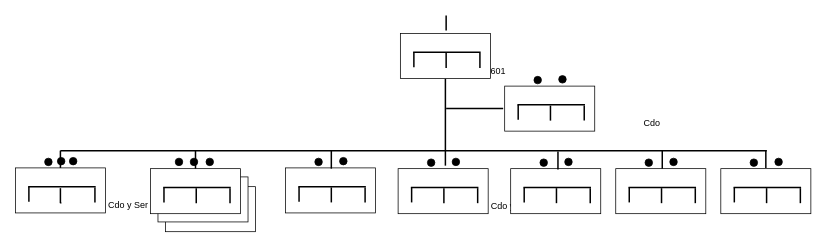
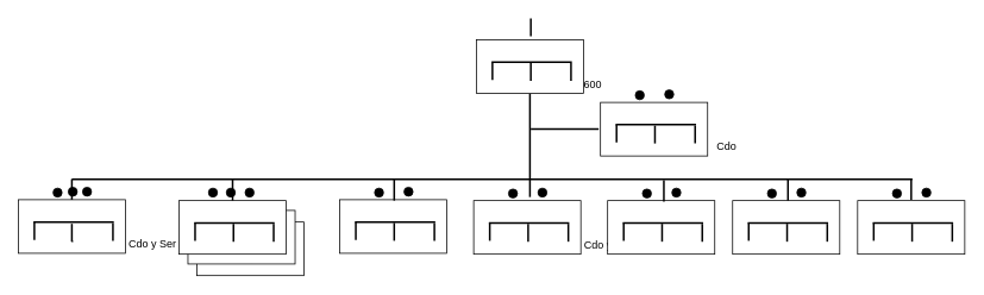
  <mxCell id="0" />
  <mxCell id="1" parent="0" />
  <mxCell id="2" value="" style="group" vertex="1" connectable="0" parent="1"><mxGeometry x="672" y="100" width="120" height="74" as="geometry" /></mxCell>
  <mxCell id="3" value="" style="group" vertex="1" connectable="0" parent="2"><mxGeometry y="14" width="120" height="60" as="geometry" /></mxCell>
  <mxCell id="4" value="" style="rounded=0;whiteSpace=wrap;html=1;" vertex="1" parent="3"><mxGeometry width="120" height="60" as="geometry" /></mxCell>
  <mxCell id="5" value="" style="endArrow=none;html=1;rounded=0;strokeColor=#000000;strokeWidth=2;" edge="1" parent="3"><mxGeometry width="50" height="50" relative="1" as="geometry"><mxPoint x="17" y="25" as="sourcePoint" /><mxPoint x="107" y="25" as="targetPoint" /><Array as="points" /></mxGeometry></mxCell>
  <mxCell id="6" value="" style="endArrow=none;html=1;rounded=0;strokeColor=#000000;strokeWidth=2;" edge="1" parent="3"><mxGeometry width="50" height="50" relative="1" as="geometry"><mxPoint x="18" y="45" as="sourcePoint" /><mxPoint x="18" y="25" as="targetPoint" /></mxGeometry></mxCell>
  <mxCell id="7" value="" style="endArrow=none;html=1;rounded=0;strokeColor=#000000;strokeWidth=2;" edge="1" parent="3"><mxGeometry width="50" height="50" relative="1" as="geometry"><mxPoint x="106" y="46" as="sourcePoint" /><mxPoint x="106" y="26" as="targetPoint" /></mxGeometry></mxCell>
  <mxCell id="8" value="" style="endArrow=none;html=1;rounded=0;strokeColor=#000000;strokeWidth=2;" edge="1" parent="3"><mxGeometry width="50" height="50" relative="1" as="geometry"><mxPoint x="61" y="46" as="sourcePoint" /><mxPoint x="61" y="26" as="targetPoint" /></mxGeometry></mxCell>
  <mxCell id="9" value="" style="ellipse;whiteSpace=wrap;html=1;aspect=fixed;fillColor=#000000;" vertex="1" parent="2"><mxGeometry x="72" width="10" height="10" as="geometry" /></mxCell>
  <mxCell id="10" value="" style="ellipse;whiteSpace=wrap;html=1;aspect=fixed;fillColor=#000000;" vertex="1" parent="2"><mxGeometry x="39" y="1" width="10" height="10" as="geometry" /></mxCell>
- <mxCell id="11" value="Cdo" style="text;html=1;align=center;verticalAlign=middle;resizable=0;points=[];autosize=1;strokeColor=none;fillColor=none;" vertex="1" parent="1"><mxGeometry x="848" y="154" width="40" height="20" as="geometry" /></mxCell>
+ <mxCell id="11" value="Cdo" style="text;html=1;align=center;verticalAlign=middle;resizable=0;points=[];autosize=1;strokeColor=none;fillColor=none;" vertex="1" parent="1"><mxGeometry x="793" y="154" width="40" height="20" as="geometry" /></mxCell>
  <mxCell id="12" value="" style="endArrow=none;html=1;rounded=0;strokeColor=#000000;strokeWidth=2;entryX=0;entryY=0.5;entryDx=0;entryDy=0;" edge="1" parent="1"><mxGeometry width="50" height="50" relative="1" as="geometry"><mxPoint x="594" y="144" as="sourcePoint" /><mxPoint x="670" y="144" as="targetPoint" /></mxGeometry></mxCell>
  <mxCell id="13" value="" style="endArrow=none;html=1;rounded=0;strokeColor=#000000;strokeWidth=2;entryX=0.5;entryY=1;entryDx=0;entryDy=0;" edge="1" parent="1" target="105"><mxGeometry width="50" height="50" relative="1" as="geometry"><mxPoint x="593" y="220" as="sourcePoint" /><mxPoint x="690" y="40" as="targetPoint" /></mxGeometry></mxCell>
  <mxCell id="14" value="" style="group" vertex="1" connectable="0" parent="1"><mxGeometry x="20" y="209" width="185" height="74" as="geometry" /></mxCell>
  <mxCell id="15" value="Cdo y Ser" style="text;html=1;align=center;verticalAlign=middle;resizable=0;points=[];autosize=1;strokeColor=none;fillColor=none;" vertex="1" parent="14"><mxGeometry x="115" y="54" width="70" height="20" as="geometry" /></mxCell>
  <mxCell id="16" value="" style="group" vertex="1" connectable="0" parent="14"><mxGeometry width="120" height="74" as="geometry" /></mxCell>
  <mxCell id="17" value="" style="group" vertex="1" connectable="0" parent="16"><mxGeometry width="120" height="74" as="geometry" /></mxCell>
  <mxCell id="18" value="" style="group" vertex="1" connectable="0" parent="17"><mxGeometry y="14" width="120" height="60" as="geometry" /></mxCell>
  <mxCell id="19" value="" style="rounded=0;whiteSpace=wrap;html=1;" vertex="1" parent="18"><mxGeometry width="120" height="60" as="geometry" /></mxCell>
  <mxCell id="20" value="" style="endArrow=none;html=1;rounded=0;strokeColor=#000000;strokeWidth=2;" edge="1" parent="18"><mxGeometry width="50" height="50" relative="1" as="geometry"><mxPoint x="17" y="25" as="sourcePoint" /><mxPoint x="107" y="25" as="targetPoint" /><Array as="points" /></mxGeometry></mxCell>
  <mxCell id="21" value="" style="endArrow=none;html=1;rounded=0;strokeColor=#000000;strokeWidth=2;" edge="1" parent="18"><mxGeometry width="50" height="50" relative="1" as="geometry"><mxPoint x="18" y="45" as="sourcePoint" /><mxPoint x="18" y="25" as="targetPoint" /></mxGeometry></mxCell>
  <mxCell id="22" value="" style="endArrow=none;html=1;rounded=0;strokeColor=#000000;strokeWidth=2;" edge="1" parent="18"><mxGeometry width="50" height="50" relative="1" as="geometry"><mxPoint x="106" y="46" as="sourcePoint" /><mxPoint x="106" y="26" as="targetPoint" /></mxGeometry></mxCell>
  <mxCell id="23" value="" style="endArrow=none;html=1;rounded=0;strokeColor=#000000;strokeWidth=2;" edge="1" parent="18"><mxGeometry width="50" height="50" relative="1" as="geometry"><mxPoint x="61" y="46" as="sourcePoint" /><mxPoint x="60" y="47" as="targetPoint" /></mxGeometry></mxCell>
  <mxCell id="24" value="" style="ellipse;whiteSpace=wrap;html=1;aspect=fixed;fillColor=#000000;" vertex="1" parent="17"><mxGeometry x="72" width="10" height="10" as="geometry" /></mxCell>
  <mxCell id="25" value="" style="ellipse;whiteSpace=wrap;html=1;aspect=fixed;fillColor=#000000;" vertex="1" parent="17"><mxGeometry x="39" y="1" width="10" height="10" as="geometry" /></mxCell>
  <mxCell id="26" value="" style="ellipse;whiteSpace=wrap;html=1;aspect=fixed;fillColor=#000000;" vertex="1" parent="16"><mxGeometry x="56" width="10" height="10" as="geometry" /></mxCell>
  <mxCell id="27" value="" style="group" vertex="1" connectable="0" parent="1"><mxGeometry x="220" y="210" width="120" height="98" as="geometry" /></mxCell>
  <mxCell id="28" value="" style="ellipse;whiteSpace=wrap;html=1;aspect=fixed;fillColor=#000000;" vertex="1" parent="27"><mxGeometry x="33" width="10" height="10" as="geometry" /></mxCell>
  <mxCell id="29" value="" style="group" vertex="1" connectable="0" parent="27"><mxGeometry width="120" height="98" as="geometry" /></mxCell>
  <mxCell id="30" value="" style="ellipse;whiteSpace=wrap;html=1;aspect=fixed;fillColor=#000000;" vertex="1" parent="29"><mxGeometry x="13" width="10" height="10" as="geometry" /></mxCell>
  <mxCell id="31" value="" style="group" vertex="1" connectable="0" parent="29"><mxGeometry width="120" height="98" as="geometry" /></mxCell>
  <mxCell id="32" value="" style="group" vertex="1" connectable="0" parent="31"><mxGeometry y="24" width="120" height="74" as="geometry" /></mxCell>
  <mxCell id="33" value="" style="group" vertex="1" connectable="0" parent="32"><mxGeometry width="120" height="74" as="geometry" /></mxCell>
  <mxCell id="34" value="" style="group" vertex="1" connectable="0" parent="33"><mxGeometry y="14" width="120" height="60" as="geometry" /></mxCell>
  <mxCell id="35" value="" style="group" vertex="1" connectable="0" parent="34"><mxGeometry width="120" height="60" as="geometry" /></mxCell>
  <mxCell id="36" value="" style="rounded=0;whiteSpace=wrap;html=1;" vertex="1" parent="35"><mxGeometry width="120" height="60" as="geometry" /></mxCell>
  <mxCell id="37" value="" style="endArrow=none;html=1;rounded=0;strokeColor=#000000;strokeWidth=2;" edge="1" parent="35"><mxGeometry width="50" height="50" relative="1" as="geometry"><mxPoint x="17" y="25" as="sourcePoint" /><mxPoint x="107" y="25" as="targetPoint" /><Array as="points" /></mxGeometry></mxCell>
  <mxCell id="38" value="" style="endArrow=none;html=1;rounded=0;strokeColor=#000000;strokeWidth=2;" edge="1" parent="35"><mxGeometry width="50" height="50" relative="1" as="geometry"><mxPoint x="18" y="45" as="sourcePoint" /><mxPoint x="18" y="25" as="targetPoint" /></mxGeometry></mxCell>
  <mxCell id="39" value="" style="endArrow=none;html=1;rounded=0;strokeColor=#000000;strokeWidth=2;" edge="1" parent="35"><mxGeometry width="50" height="50" relative="1" as="geometry"><mxPoint x="106" y="46" as="sourcePoint" /><mxPoint x="106" y="26" as="targetPoint" /></mxGeometry></mxCell>
  <mxCell id="40" value="" style="endArrow=none;html=1;rounded=0;strokeColor=#000000;strokeWidth=2;" edge="1" parent="35"><mxGeometry width="50" height="50" relative="1" as="geometry"><mxPoint x="61" y="46" as="sourcePoint" /><mxPoint x="61" y="26" as="targetPoint" /></mxGeometry></mxCell>
  <mxCell id="41" value="" style="group" vertex="1" connectable="0" parent="33"><mxGeometry x="-10" y="1" width="120" height="60" as="geometry" /></mxCell>
  <mxCell id="42" value="" style="rounded=0;whiteSpace=wrap;html=1;" vertex="1" parent="41"><mxGeometry width="120" height="60" as="geometry" /></mxCell>
  <mxCell id="43" value="" style="endArrow=none;html=1;rounded=0;strokeColor=#000000;strokeWidth=2;" edge="1" parent="41"><mxGeometry width="50" height="50" relative="1" as="geometry"><mxPoint x="17" y="25" as="sourcePoint" /><mxPoint x="107" y="25" as="targetPoint" /><Array as="points" /></mxGeometry></mxCell>
  <mxCell id="44" value="" style="endArrow=none;html=1;rounded=0;strokeColor=#000000;strokeWidth=2;" edge="1" parent="41"><mxGeometry width="50" height="50" relative="1" as="geometry"><mxPoint x="18" y="45" as="sourcePoint" /><mxPoint x="18" y="25" as="targetPoint" /></mxGeometry></mxCell>
  <mxCell id="45" value="" style="endArrow=none;html=1;rounded=0;strokeColor=#000000;strokeWidth=2;" edge="1" parent="41"><mxGeometry width="50" height="50" relative="1" as="geometry"><mxPoint x="106" y="46" as="sourcePoint" /><mxPoint x="106" y="26" as="targetPoint" /></mxGeometry></mxCell>
  <mxCell id="46" value="" style="endArrow=none;html=1;rounded=0;strokeColor=#000000;strokeWidth=2;" edge="1" parent="41"><mxGeometry width="50" height="50" relative="1" as="geometry"><mxPoint x="61" y="46" as="sourcePoint" /><mxPoint x="61" y="26" as="targetPoint" /></mxGeometry></mxCell>
  <mxCell id="47" value="" style="group" vertex="1" connectable="0" parent="41"><mxGeometry x="-10" y="-11" width="120" height="60" as="geometry" /></mxCell>
  <mxCell id="48" value="" style="rounded=0;whiteSpace=wrap;html=1;" vertex="1" parent="47"><mxGeometry width="120" height="60" as="geometry" /></mxCell>
  <mxCell id="49" value="" style="endArrow=none;html=1;rounded=0;strokeColor=#000000;strokeWidth=2;" edge="1" parent="47"><mxGeometry width="50" height="50" relative="1" as="geometry"><mxPoint x="17" y="25" as="sourcePoint" /><mxPoint x="107" y="25" as="targetPoint" /><Array as="points" /></mxGeometry></mxCell>
  <mxCell id="50" value="" style="endArrow=none;html=1;rounded=0;strokeColor=#000000;strokeWidth=2;" edge="1" parent="47"><mxGeometry width="50" height="50" relative="1" as="geometry"><mxPoint x="18" y="45" as="sourcePoint" /><mxPoint x="18" y="25" as="targetPoint" /></mxGeometry></mxCell>
  <mxCell id="51" value="" style="endArrow=none;html=1;rounded=0;strokeColor=#000000;strokeWidth=2;" edge="1" parent="47"><mxGeometry width="50" height="50" relative="1" as="geometry"><mxPoint x="106" y="46" as="sourcePoint" /><mxPoint x="106" y="26" as="targetPoint" /></mxGeometry></mxCell>
  <mxCell id="52" value="" style="endArrow=none;html=1;rounded=0;strokeColor=#000000;strokeWidth=2;" edge="1" parent="47"><mxGeometry width="50" height="50" relative="1" as="geometry"><mxPoint x="61" y="46" as="sourcePoint" /><mxPoint x="61" y="26" as="targetPoint" /></mxGeometry></mxCell>
  <mxCell id="53" value="" style="ellipse;whiteSpace=wrap;html=1;aspect=fixed;fillColor=#000000;" vertex="1" parent="31"><mxGeometry x="54" width="10" height="10" as="geometry" /></mxCell>
  <mxCell id="54" value="" style="group" vertex="1" connectable="0" parent="1"><mxGeometry x="530" y="210" width="185" height="74" as="geometry" /></mxCell>
  <mxCell id="55" value="Cdo y Ser" style="text;html=1;align=center;verticalAlign=middle;resizable=0;points=[];autosize=1;strokeColor=none;fillColor=none;" vertex="1" parent="54"><mxGeometry x="115" y="54" width="70" height="20" as="geometry" /></mxCell>
  <mxCell id="56" value="" style="group" vertex="1" connectable="0" parent="54"><mxGeometry width="120" height="74" as="geometry" /></mxCell>
  <mxCell id="57" value="" style="group" vertex="1" connectable="0" parent="56"><mxGeometry width="120" height="74" as="geometry" /></mxCell>
  <mxCell id="58" value="" style="group" vertex="1" connectable="0" parent="57"><mxGeometry y="14" width="120" height="60" as="geometry" /></mxCell>
  <mxCell id="59" value="" style="rounded=0;whiteSpace=wrap;html=1;" vertex="1" parent="58"><mxGeometry width="120" height="60" as="geometry" /></mxCell>
  <mxCell id="60" value="" style="endArrow=none;html=1;rounded=0;strokeColor=#000000;strokeWidth=2;" edge="1" parent="58"><mxGeometry width="50" height="50" relative="1" as="geometry"><mxPoint x="17" y="25" as="sourcePoint" /><mxPoint x="107" y="25" as="targetPoint" /><Array as="points" /></mxGeometry></mxCell>
  <mxCell id="61" value="" style="endArrow=none;html=1;rounded=0;strokeColor=#000000;strokeWidth=2;" edge="1" parent="58"><mxGeometry width="50" height="50" relative="1" as="geometry"><mxPoint x="18" y="45" as="sourcePoint" /><mxPoint x="18" y="25" as="targetPoint" /></mxGeometry></mxCell>
  <mxCell id="62" value="" style="endArrow=none;html=1;rounded=0;strokeColor=#000000;strokeWidth=2;" edge="1" parent="58"><mxGeometry width="50" height="50" relative="1" as="geometry"><mxPoint x="106" y="46" as="sourcePoint" /><mxPoint x="106" y="26" as="targetPoint" /></mxGeometry></mxCell>
  <mxCell id="63" value="" style="endArrow=none;html=1;rounded=0;strokeColor=#000000;strokeWidth=2;" edge="1" parent="58"><mxGeometry width="50" height="50" relative="1" as="geometry"><mxPoint x="61" y="46" as="sourcePoint" /><mxPoint x="61" y="26" as="targetPoint" /></mxGeometry></mxCell>
  <mxCell id="64" value="" style="ellipse;whiteSpace=wrap;html=1;aspect=fixed;fillColor=#000000;" vertex="1" parent="57"><mxGeometry x="72" width="10" height="10" as="geometry" /></mxCell>
  <mxCell id="65" value="" style="ellipse;whiteSpace=wrap;html=1;aspect=fixed;fillColor=#000000;" vertex="1" parent="57"><mxGeometry x="39" y="1" width="10" height="10" as="geometry" /></mxCell>
  <mxCell id="66" value="" style="group" vertex="1" connectable="0" parent="1"><mxGeometry x="680" y="210" width="120" height="74" as="geometry" /></mxCell>
  <mxCell id="67" value="" style="group" vertex="1" connectable="0" parent="66"><mxGeometry width="120" height="74" as="geometry" /></mxCell>
  <mxCell id="68" value="" style="group" vertex="1" connectable="0" parent="67"><mxGeometry y="14" width="120" height="60" as="geometry" /></mxCell>
  <mxCell id="69" value="" style="rounded=0;whiteSpace=wrap;html=1;" vertex="1" parent="68"><mxGeometry width="120" height="60" as="geometry" /></mxCell>
  <mxCell id="70" value="" style="endArrow=none;html=1;rounded=0;strokeColor=#000000;strokeWidth=2;" edge="1" parent="68"><mxGeometry width="50" height="50" relative="1" as="geometry"><mxPoint x="17" y="25" as="sourcePoint" /><mxPoint x="107" y="25" as="targetPoint" /><Array as="points" /></mxGeometry></mxCell>
  <mxCell id="71" value="" style="endArrow=none;html=1;rounded=0;strokeColor=#000000;strokeWidth=2;" edge="1" parent="68"><mxGeometry width="50" height="50" relative="1" as="geometry"><mxPoint x="18" y="45" as="sourcePoint" /><mxPoint x="18" y="25" as="targetPoint" /></mxGeometry></mxCell>
  <mxCell id="72" value="" style="endArrow=none;html=1;rounded=0;strokeColor=#000000;strokeWidth=2;" edge="1" parent="68"><mxGeometry width="50" height="50" relative="1" as="geometry"><mxPoint x="106" y="46" as="sourcePoint" /><mxPoint x="106" y="26" as="targetPoint" /></mxGeometry></mxCell>
  <mxCell id="73" value="" style="endArrow=none;html=1;rounded=0;strokeColor=#000000;strokeWidth=2;" edge="1" parent="68"><mxGeometry width="50" height="50" relative="1" as="geometry"><mxPoint x="61" y="46" as="sourcePoint" /><mxPoint x="61" y="26" as="targetPoint" /></mxGeometry></mxCell>
  <mxCell id="74" value="" style="ellipse;whiteSpace=wrap;html=1;aspect=fixed;fillColor=#000000;" vertex="1" parent="67"><mxGeometry x="72" width="10" height="10" as="geometry" /></mxCell>
  <mxCell id="75" value="" style="ellipse;whiteSpace=wrap;html=1;aspect=fixed;fillColor=#000000;" vertex="1" parent="67"><mxGeometry x="39" y="1" width="10" height="10" as="geometry" /></mxCell>
  <mxCell id="76" value="" style="group" vertex="1" connectable="0" parent="1"><mxGeometry x="380" y="209" width="120" height="74" as="geometry" /></mxCell>
  <mxCell id="77" value="" style="group" vertex="1" connectable="0" parent="76"><mxGeometry width="120" height="74" as="geometry" /></mxCell>
  <mxCell id="78" value="" style="group" vertex="1" connectable="0" parent="77"><mxGeometry y="14" width="120" height="60" as="geometry" /></mxCell>
  <mxCell id="79" value="" style="rounded=0;whiteSpace=wrap;html=1;" vertex="1" parent="78"><mxGeometry width="120" height="60" as="geometry" /></mxCell>
  <mxCell id="80" value="" style="endArrow=none;html=1;rounded=0;strokeColor=#000000;strokeWidth=2;" edge="1" parent="78"><mxGeometry width="50" height="50" relative="1" as="geometry"><mxPoint x="17" y="25" as="sourcePoint" /><mxPoint x="107" y="25" as="targetPoint" /><Array as="points" /></mxGeometry></mxCell>
  <mxCell id="81" value="" style="endArrow=none;html=1;rounded=0;strokeColor=#000000;strokeWidth=2;" edge="1" parent="78"><mxGeometry width="50" height="50" relative="1" as="geometry"><mxPoint x="18" y="45" as="sourcePoint" /><mxPoint x="18" y="25" as="targetPoint" /></mxGeometry></mxCell>
  <mxCell id="82" value="" style="endArrow=none;html=1;rounded=0;strokeColor=#000000;strokeWidth=2;" edge="1" parent="78"><mxGeometry width="50" height="50" relative="1" as="geometry"><mxPoint x="106" y="46" as="sourcePoint" /><mxPoint x="106" y="26" as="targetPoint" /></mxGeometry></mxCell>
  <mxCell id="83" value="" style="endArrow=none;html=1;rounded=0;strokeColor=#000000;strokeWidth=2;" edge="1" parent="78"><mxGeometry width="50" height="50" relative="1" as="geometry"><mxPoint x="61" y="46" as="sourcePoint" /><mxPoint x="61" y="26" as="targetPoint" /></mxGeometry></mxCell>
  <mxCell id="84" value="" style="ellipse;whiteSpace=wrap;html=1;aspect=fixed;fillColor=#000000;" vertex="1" parent="77"><mxGeometry x="72" width="10" height="10" as="geometry" /></mxCell>
  <mxCell id="85" value="" style="ellipse;whiteSpace=wrap;html=1;aspect=fixed;fillColor=#000000;" vertex="1" parent="77"><mxGeometry x="39" y="1" width="10" height="10" as="geometry" /></mxCell>
  <mxCell id="86" value="" style="group" vertex="1" connectable="0" parent="1"><mxGeometry x="820" y="210" width="120" height="74" as="geometry" /></mxCell>
  <mxCell id="87" value="" style="group" vertex="1" connectable="0" parent="86"><mxGeometry y="14" width="120" height="60" as="geometry" /></mxCell>
  <mxCell id="88" value="" style="rounded=0;whiteSpace=wrap;html=1;" vertex="1" parent="87"><mxGeometry width="120" height="60" as="geometry" /></mxCell>
  <mxCell id="89" value="" style="endArrow=none;html=1;rounded=0;strokeColor=#000000;strokeWidth=2;" edge="1" parent="87"><mxGeometry width="50" height="50" relative="1" as="geometry"><mxPoint x="17" y="25" as="sourcePoint" /><mxPoint x="107" y="25" as="targetPoint" /><Array as="points" /></mxGeometry></mxCell>
  <mxCell id="90" value="" style="endArrow=none;html=1;rounded=0;strokeColor=#000000;strokeWidth=2;" edge="1" parent="87"><mxGeometry width="50" height="50" relative="1" as="geometry"><mxPoint x="18" y="45" as="sourcePoint" /><mxPoint x="18" y="25" as="targetPoint" /></mxGeometry></mxCell>
  <mxCell id="91" value="" style="endArrow=none;html=1;rounded=0;strokeColor=#000000;strokeWidth=2;" edge="1" parent="87"><mxGeometry width="50" height="50" relative="1" as="geometry"><mxPoint x="106" y="46" as="sourcePoint" /><mxPoint x="106" y="26" as="targetPoint" /></mxGeometry></mxCell>
  <mxCell id="92" value="" style="endArrow=none;html=1;rounded=0;strokeColor=#000000;strokeWidth=2;" edge="1" parent="87"><mxGeometry width="50" height="50" relative="1" as="geometry"><mxPoint x="61" y="46" as="sourcePoint" /><mxPoint x="61" y="26" as="targetPoint" /></mxGeometry></mxCell>
  <mxCell id="93" value="" style="ellipse;whiteSpace=wrap;html=1;aspect=fixed;fillColor=#000000;" vertex="1" parent="86"><mxGeometry x="72" width="10" height="10" as="geometry" /></mxCell>
  <mxCell id="94" value="" style="ellipse;whiteSpace=wrap;html=1;aspect=fixed;fillColor=#000000;" vertex="1" parent="86"><mxGeometry x="39" y="1" width="10" height="10" as="geometry" /></mxCell>
  <mxCell id="95" value="" style="group" vertex="1" connectable="0" parent="1"><mxGeometry x="960" y="210" width="120" height="74" as="geometry" /></mxCell>
  <mxCell id="96" value="" style="group" vertex="1" connectable="0" parent="95"><mxGeometry y="14" width="120" height="60" as="geometry" /></mxCell>
  <mxCell id="97" value="" style="rounded=0;whiteSpace=wrap;html=1;" vertex="1" parent="96"><mxGeometry width="120" height="60" as="geometry" /></mxCell>
  <mxCell id="98" value="" style="endArrow=none;html=1;rounded=0;strokeColor=#000000;strokeWidth=2;" edge="1" parent="96"><mxGeometry width="50" height="50" relative="1" as="geometry"><mxPoint x="17" y="25" as="sourcePoint" /><mxPoint x="107" y="25" as="targetPoint" /><Array as="points" /></mxGeometry></mxCell>
  <mxCell id="99" value="" style="endArrow=none;html=1;rounded=0;strokeColor=#000000;strokeWidth=2;" edge="1" parent="96"><mxGeometry width="50" height="50" relative="1" as="geometry"><mxPoint x="18" y="45" as="sourcePoint" /><mxPoint x="18" y="25" as="targetPoint" /></mxGeometry></mxCell>
  <mxCell id="100" value="" style="endArrow=none;html=1;rounded=0;strokeColor=#000000;strokeWidth=2;" edge="1" parent="96"><mxGeometry width="50" height="50" relative="1" as="geometry"><mxPoint x="106" y="46" as="sourcePoint" /><mxPoint x="106" y="26" as="targetPoint" /></mxGeometry></mxCell>
  <mxCell id="101" value="" style="endArrow=none;html=1;rounded=0;strokeColor=#000000;strokeWidth=2;" edge="1" parent="96"><mxGeometry width="50" height="50" relative="1" as="geometry"><mxPoint x="61" y="46" as="sourcePoint" /><mxPoint x="61" y="26" as="targetPoint" /></mxGeometry></mxCell>
  <mxCell id="102" value="" style="ellipse;whiteSpace=wrap;html=1;aspect=fixed;fillColor=#000000;" vertex="1" parent="95"><mxGeometry x="72" width="10" height="10" as="geometry" /></mxCell>
  <mxCell id="103" value="" style="ellipse;whiteSpace=wrap;html=1;aspect=fixed;fillColor=#000000;" vertex="1" parent="95"><mxGeometry x="39" y="1" width="10" height="10" as="geometry" /></mxCell>
  <mxCell id="104" value="" style="group" vertex="1" connectable="0" parent="1"><mxGeometry x="533" y="20" width="150" height="84" as="geometry" /></mxCell>
  <mxCell id="105" value="" style="rounded=0;whiteSpace=wrap;html=1;" vertex="1" parent="104"><mxGeometry y="24" width="120" height="60" as="geometry" /></mxCell>
  <mxCell id="106" value="" style="endArrow=none;html=1;rounded=0;strokeColor=#000000;strokeWidth=2;" edge="1" parent="104"><mxGeometry width="50" height="50" relative="1" as="geometry"><mxPoint x="17" y="49" as="sourcePoint" /><mxPoint x="107" y="49" as="targetPoint" /><Array as="points" /></mxGeometry></mxCell>
  <mxCell id="107" value="" style="endArrow=none;html=1;rounded=0;strokeColor=#000000;strokeWidth=2;" edge="1" parent="104"><mxGeometry width="50" height="50" relative="1" as="geometry"><mxPoint x="18" y="69" as="sourcePoint" /><mxPoint x="18" y="49" as="targetPoint" /></mxGeometry></mxCell>
  <mxCell id="108" value="" style="endArrow=none;html=1;rounded=0;strokeColor=#000000;strokeWidth=2;" edge="1" parent="104"><mxGeometry width="50" height="50" relative="1" as="geometry"><mxPoint x="106" y="70" as="sourcePoint" /><mxPoint x="106" y="50" as="targetPoint" /></mxGeometry></mxCell>
  <mxCell id="109" value="" style="endArrow=none;html=1;rounded=0;strokeColor=#000000;strokeWidth=2;" edge="1" parent="104"><mxGeometry width="50" height="50" relative="1" as="geometry"><mxPoint x="61" y="70" as="sourcePoint" /><mxPoint x="61" y="50" as="targetPoint" /></mxGeometry></mxCell>
  <mxCell id="110" value="" style="endArrow=none;html=1;rounded=0;strokeColor=#000000;strokeWidth=2;" edge="1" parent="104"><mxGeometry width="50" height="50" relative="1" as="geometry"><mxPoint x="61" as="sourcePoint" /><mxPoint x="61" y="20" as="targetPoint" /></mxGeometry></mxCell>
- <mxCell id="111" value="601" style="text;html=1;align=center;verticalAlign=middle;resizable=0;points=[];autosize=1;strokeColor=none;fillColor=none;" vertex="1" parent="104"><mxGeometry x="110" y="64" width="40" height="20" as="geometry" /></mxCell>
+ <mxCell id="111" value="600" style="text;html=1;align=center;verticalAlign=middle;resizable=0;points=[];autosize=1;strokeColor=none;fillColor=none;" vertex="1" parent="104"><mxGeometry x="110" y="64" width="40" height="20" as="geometry" /></mxCell>
  <mxCell id="112" value="" style="endArrow=none;html=1;rounded=0;strokeColor=#000000;strokeWidth=2;" edge="1" parent="1"><mxGeometry width="50" height="50" relative="1" as="geometry"><mxPoint x="80" y="200" as="sourcePoint" /><mxPoint x="1021.176" y="200" as="targetPoint" /></mxGeometry></mxCell>
  <mxCell id="113" value="" style="endArrow=none;html=1;rounded=0;strokeColor=#000000;strokeWidth=2;" edge="1" parent="1" source="19"><mxGeometry width="50" height="50" relative="1" as="geometry"><mxPoint x="170" y="300" as="sourcePoint" /><mxPoint x="80" y="200" as="targetPoint" /></mxGeometry></mxCell>
  <mxCell id="114" value="" style="endArrow=none;html=1;rounded=0;strokeColor=#000000;strokeWidth=2;exitX=0.5;exitY=0;exitDx=0;exitDy=0;" edge="1" parent="1" source="48"><mxGeometry width="50" height="50" relative="1" as="geometry"><mxPoint x="90" y="233" as="sourcePoint" /><mxPoint y="200" as="targetPoint" x="260" /></mxGeometry></mxCell>
  <mxCell id="115" value="" style="endArrow=none;html=1;rounded=0;strokeColor=#000000;strokeWidth=2;" edge="1" parent="1"><mxGeometry width="50" height="50" relative="1" as="geometry"><mxPoint x="80" y="270" as="sourcePoint" /><mxPoint x="80" y="250" as="targetPoint" /></mxGeometry></mxCell>
  <mxCell id="116" value="" style="endArrow=none;html=1;rounded=0;strokeColor=#000000;strokeWidth=2;exitX=0.5;exitY=0;exitDx=0;exitDy=0;" edge="1" parent="1"><mxGeometry width="50" height="50" relative="1" as="geometry"><mxPoint x="441" y="224" as="sourcePoint" /><mxPoint x="441" y="200" as="targetPoint" /></mxGeometry></mxCell>
  <mxCell id="117" value="" style="endArrow=none;html=1;rounded=0;strokeColor=#000000;strokeWidth=2;exitX=0.5;exitY=0;exitDx=0;exitDy=0;" edge="1" parent="1"><mxGeometry width="50" height="50" relative="1" as="geometry"><mxPoint x="743" y="225" as="sourcePoint" /><mxPoint x="743" y="201" as="targetPoint" /></mxGeometry></mxCell>
  <mxCell id="118" value="" style="endArrow=none;html=1;rounded=0;strokeColor=#000000;strokeWidth=2;exitX=0.5;exitY=0;exitDx=0;exitDy=0;" edge="1" parent="1"><mxGeometry width="50" height="50" relative="1" as="geometry"><mxPoint x="882" y="224" as="sourcePoint" /><mxPoint x="882" y="200" as="targetPoint" /></mxGeometry></mxCell>
  <mxCell id="119" value="" style="endArrow=none;html=1;rounded=0;strokeColor=#000000;strokeWidth=2;exitX=0.5;exitY=0;exitDx=0;exitDy=0;" edge="1" parent="1"><mxGeometry width="50" height="50" relative="1" as="geometry"><mxPoint x="1020" y="223" as="sourcePoint" /><mxPoint x="1020" y="199" as="targetPoint" /></mxGeometry></mxCell>
